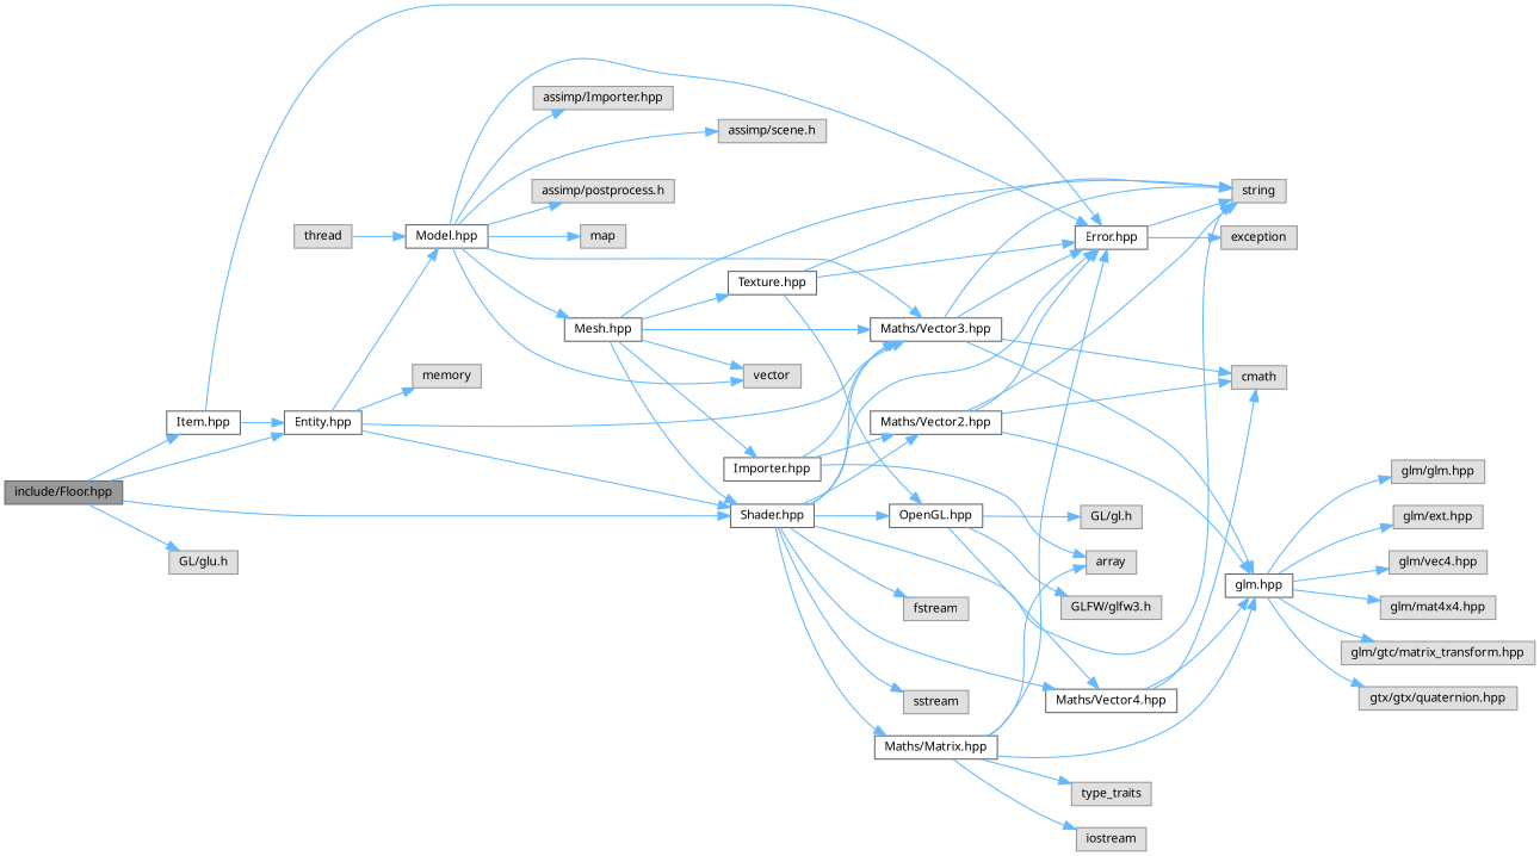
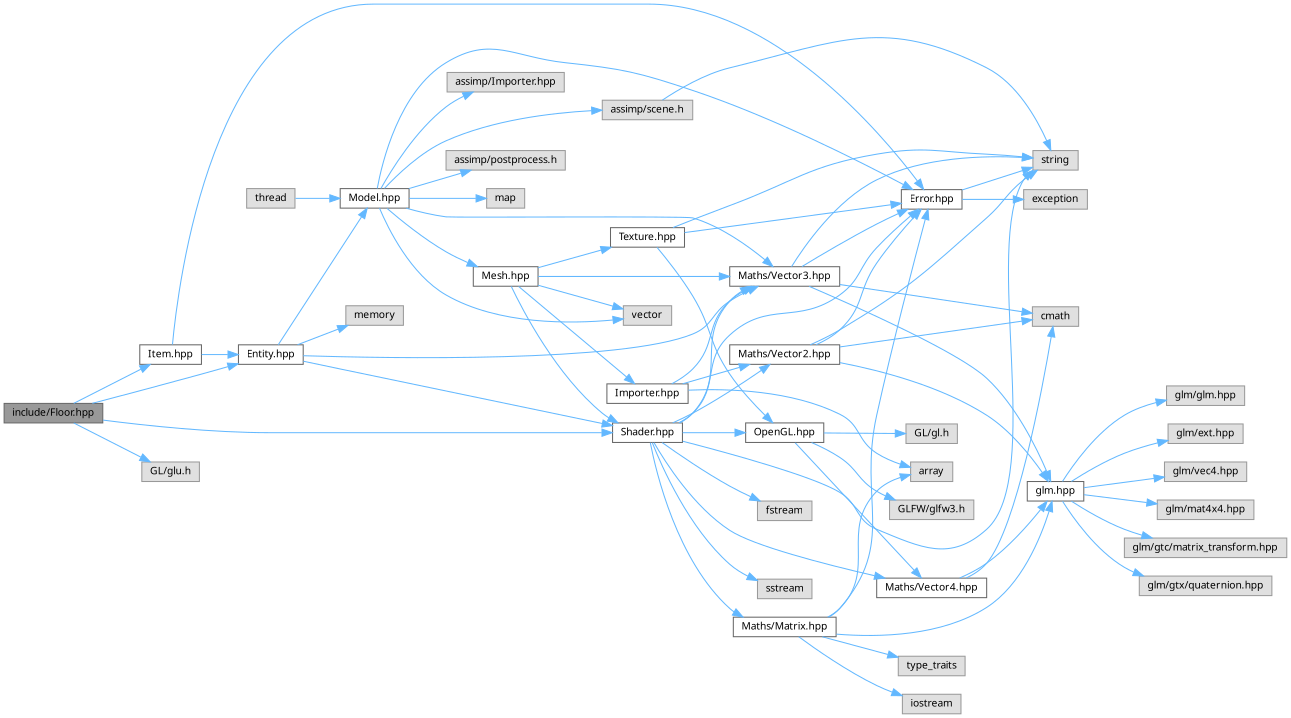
  digraph {
    fontname="Noto Sans"
    rankdir=LR
    node [color=grey60 fillcolor="#E0E0E0" fontname="Noto Sans" fontsize=10 shape=box style=filled]
    edge [color=steelblue1 fontname="Noto Sans" fontsize=10 labelfontname=Helvetica labelfontsize=10 style=solid]
    n1 [color=gray40 fillcolor=grey60 fontcolor=black height=0.2 label="include/Floor.hpp" width=0.4]
    n2 [color=grey40 fillcolor=white height=0.2 label="Entity.hpp" width=0.4]
    n3 [color=grey40 fillcolor=white height=0.2 label="Shader.hpp" width=0.4]
    n4 [color=grey40 fillcolor=white height=0.2 label="Item.hpp" width=0.4]
    n5 [height=0.2 label="GL/glu.h" width=0.4]
    n6 [color=grey40 fillcolor=white height=0.2 label="Maths/Vector3.hpp" width=0.4]
    n7 [color=grey40 fillcolor=white height=0.2 label="Model.hpp" width=0.4]
    n8 [height=0.2 label=memory width=0.4]
    n9 [color=grey40 fillcolor=white height=0.2 label="Error.hpp" width=0.4]
    n10 [height=0.2 label=string width=0.4]
    n11 [color=grey40 fillcolor=white height=0.2 label="OpenGL.hpp" width=0.4]
    n12 [color=grey40 fillcolor=white height=0.2 label="Maths/Matrix.hpp" width=0.4]
    n13 [color=grey40 fillcolor=white height=0.2 label="Maths/Vector2.hpp" width=0.4]
    n14 [color=grey40 fillcolor=white height=0.2 label="Maths/Vector4.hpp" width=0.4]
    n15 [height=0.2 label=fstream width=0.4]
    n16 [height=0.2 label=sstream width=0.4]
    n17 [color=grey40 fillcolor=white height=0.2 label="glm.hpp" width=0.4]
    n18 [height=0.2 label=cmath width=0.4]
    n19 [color=grey40 fillcolor=white height=0.2 label="Mesh.hpp" width=0.4]
    n20 [height=0.2 label=vector width=0.4]
    n21 [height=0.2 label="assimp/Importer.hpp" width=0.4]
    n22 [height=0.2 label="assimp/scene.h" width=0.4]
    n23 [height=0.2 label="assimp/postprocess.h" width=0.4]
    n24 [height=0.2 label=map width=0.4]
    n25 [height=0.2 label=exception width=0.4]
    n26 [height=0.2 label="glm/glm.hpp" width=0.4]
    n27 [height=0.2 label="glm/ext.hpp" width=0.4]
    n28 [height=0.2 label="glm/vec4.hpp" width=0.4]
    n29 [height=0.2 label="glm/mat4x4.hpp" width=0.4]
    n30 [height=0.2 label="glm/gtc/matrix_transform.hpp" width=0.4]
-   n31 [height=0.2 label="gtx/gtx/quaternion.hpp" width=0.4]
+   n31 [height=0.2 label="glm/gtx/quaternion.hpp" width=0.4]
    n32 [color=grey40 fillcolor=white height=0.2 label="Texture.hpp" width=0.4]
    n33 [color=grey40 fillcolor=white height=0.2 label="Importer.hpp" width=0.4]
    n34 [height=0.2 label=thread width=0.4]
    n35 [height=0.2 label=array width=0.4]
    n36 [height=0.2 label="GL/gl.h" width=0.4]
    n37 [height=0.2 label="GLFW/glfw3.h" width=0.4]
    n38 [height=0.2 label=iostream width=0.4]
    n39 [height=0.2 label=type_traits width=0.4]
    n1 -> n2
    n1 -> n3
    n1 -> n4
    n1 -> n5
    n2 -> n3
    n2 -> n6
    n2 -> n7
    n2 -> n8
    n3 -> n6
    n3 -> n9
    n3 -> n10
    n3 -> n11
    n3 -> n12
    n3 -> n13
    n3 -> n14
    n3 -> n15
    n3 -> n16
    n4 -> n2
    n4 -> n9
    n6 -> n9
    n6 -> n10
    n6 -> n17
    n6 -> n18
    n7 -> n6
    n7 -> n9
    n7 -> n19
    n7 -> n20
    n7 -> n21
    n7 -> n22
    n7 -> n23
    n7 -> n24
    n9 -> n10
    n9 -> n25
    n11 -> n14
    n11 -> n36
    n11 -> n37
    n12 -> n9
    n12 -> n17
    n12 -> n35
    n12 -> n38
    n12 -> n39
    n13 -> n9
    n13 -> n10
    n13 -> n17
    n13 -> n18
    n14 -> n17
    n14 -> n18
    n17 -> n26
    n17 -> n27
    n17 -> n28
    n17 -> n29
    n17 -> n30
    n17 -> n31
    n19 -> n3
    n19 -> n6
-   n19 -> n10
+   n22 -> n10
    n19 -> n20
    n19 -> n32
    n19 -> n33
    n32 -> n9
    n32 -> n10
    n32 -> n11
    n33 -> n6
    n33 -> n13
    n33 -> n35
    n34 -> n7
  }
